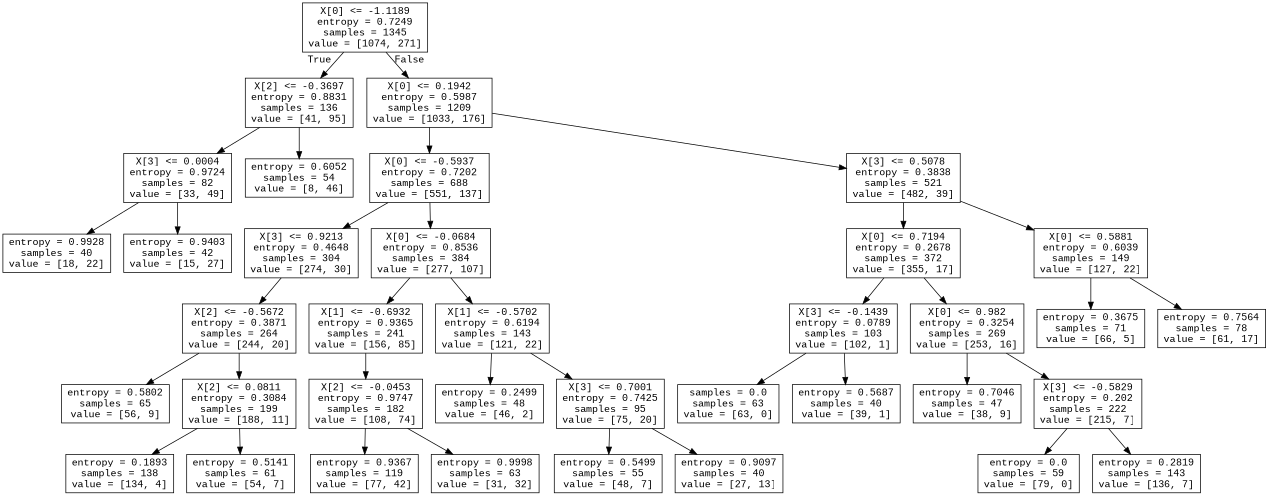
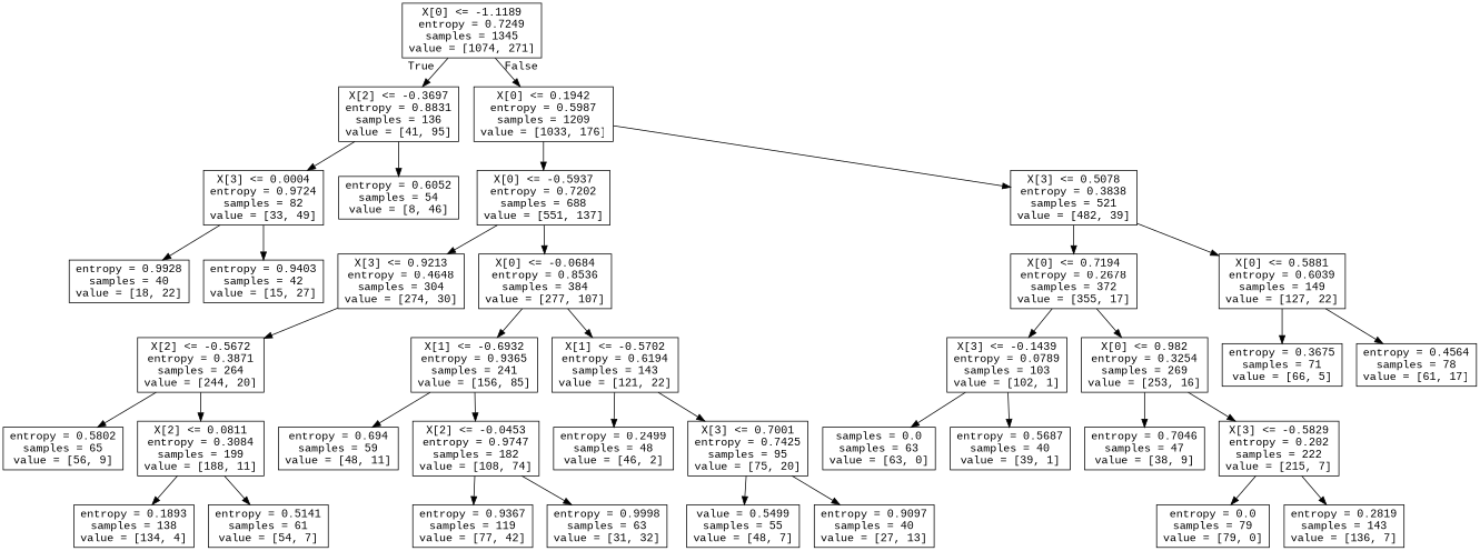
  digraph {
    fontname="Liberation Mono"
    node [fontname="Liberation Mono" shape=box]
    edge [fontname="Liberation Mono"]
    n1 [label="X[0] <= -1.1189\nentropy = 0.7249\nsamples = 1345\nvalue = [1074, 271]"]
    n2 [label="X[2] <= -0.3697\nentropy = 0.8831\nsamples = 136\nvalue = [41, 95]"]
    n3 [label="X[0] <= 0.1942\nentropy = 0.5987\nsamples = 1209\nvalue = [1033, 176]"]
    n4 [label="X[3] <= 0.0004\nentropy = 0.9724\nsamples = 82\nvalue = [33, 49]"]
    n5 [label="entropy = 0.6052\nsamples = 54\nvalue = [8, 46]"]
    n6 [label="X[0] <= -0.5937\nentropy = 0.7202\nsamples = 688\nvalue = [551, 137]"]
    n7 [label="X[3] <= 0.5078\nentropy = 0.3838\nsamples = 521\nvalue = [482, 39]"]
    n8 [label="entropy = 0.9928\nsamples = 40\nvalue = [18, 22]"]
    n9 [label="entropy = 0.9403\nsamples = 42\nvalue = [15, 27]"]
    n10 [label="X[3] <= 0.9213\nentropy = 0.4648\nsamples = 304\nvalue = [274, 30]"]
    n11 [label="X[0] <= -0.0684\nentropy = 0.8536\nsamples = 384\nvalue = [277, 107]"]
    n12 [label="X[0] <= 0.7194\nentropy = 0.2678\nsamples = 372\nvalue = [355, 17]"]
    n13 [label="X[0] <= 0.5881\nentropy = 0.6039\nsamples = 149\nvalue = [127, 22]"]
    n14 [label="X[2] <= -0.5672\nentropy = 0.3871\nsamples = 264\nvalue = [244, 20]"]
    n15 [label="X[1] <= -0.6932\nentropy = 0.9365\nsamples = 241\nvalue = [156, 85]"]
    n16 [label="X[1] <= -0.5702\nentropy = 0.6194\nsamples = 143\nvalue = [121, 22]"]
    n17 [label="entropy = 0.5802\nsamples = 65\nvalue = [56, 9]"]
    n18 [label="X[2] <= 0.0811\nentropy = 0.3084\nsamples = 199\nvalue = [188, 11]"]
    n19 [label="entropy = 0.1893\nsamples = 138\nvalue = [134, 4]"]
    n20 [label="entropy = 0.5141\nsamples = 61\nvalue = [54, 7]"]
+   n21 [label="entropy = 0.694\nsamples = 59\nvalue = [48, 11]"]
    n22 [label="X[2] <= -0.0453\nentropy = 0.9747\nsamples = 182\nvalue = [108, 74]"]
    n23 [label="entropy = 0.2499\nsamples = 48\nvalue = [46, 2]"]
    n24 [label="X[3] <= 0.7001\nentropy = 0.7425\nsamples = 95\nvalue = [75, 20]"]
    n25 [label="entropy = 0.9367\nsamples = 119\nvalue = [77, 42]"]
    n26 [label="entropy = 0.9998\nsamples = 63\nvalue = [31, 32]"]
-   n27 [label="entropy = 0.5499\nsamples = 55\nvalue = [48, 7]"]
+   n27 [label="value = 0.5499\nsamples = 55\nvalue = [48, 7]"]
    n28 [label="entropy = 0.9097\nsamples = 40\nvalue = [27, 13]"]
    n29 [label="X[3] <= -0.1439\nentropy = 0.0789\nsamples = 103\nvalue = [102, 1]"]
    n30 [label="X[0] <= 0.982\nentropy = 0.3254\nsamples = 269\nvalue = [253, 16]"]
    n31 [label="entropy = 0.3675\nsamples = 71\nvalue = [66, 5]"]
-   n32 [label="entropy = 0.7564\nsamples = 78\nvalue = [61, 17]"]
+   n32 [label="entropy = 0.4564\nsamples = 78\nvalue = [61, 17]"]
    n33 [label="samples = 0.0\nsamples = 63\nvalue = [63, 0]"]
    n34 [label="entropy = 0.5687\nsamples = 40\nvalue = [39, 1]"]
    n35 [label="entropy = 0.7046\nsamples = 47\nvalue = [38, 9]"]
    n36 [label="X[3] <= -0.5829\nentropy = 0.202\nsamples = 222\nvalue = [215, 7]"]
-   n37 [label="entropy = 0.0\nsamples = 59\nvalue = [79, 0]"]
+   n37 [label="entropy = 0.0\nsamples = 79\nvalue = [79, 0]"]
    n38 [label="entropy = 0.2819\nsamples = 143\nvalue = [136, 7]"]
    n1 -> n2 [headlabel=True labelangle=45 labeldistance=2.5]
    n1 -> n3 [headlabel=False labelangle=-45 labeldistance=2.5]
    n2 -> n4
    n2 -> n5
    n3 -> n6
    n3 -> n7
    n4 -> n8
    n4 -> n9
    n6 -> n10
    n6 -> n11
    n7 -> n12
    n7 -> n13
    n10 -> n14
    n11 -> n15
    n11 -> n16
    n12 -> n29
    n12 -> n30
    n13 -> n31
    n13 -> n32
    n14 -> n17
    n14 -> n18
+   n15 -> n21
    n15 -> n22
    n16 -> n23
    n16 -> n24
    n18 -> n19
    n18 -> n20
    n22 -> n25
    n22 -> n26
    n24 -> n27
    n24 -> n28
    n29 -> n33
    n29 -> n34
    n30 -> n35
    n30 -> n36
    n36 -> n37
    n36 -> n38
  }
